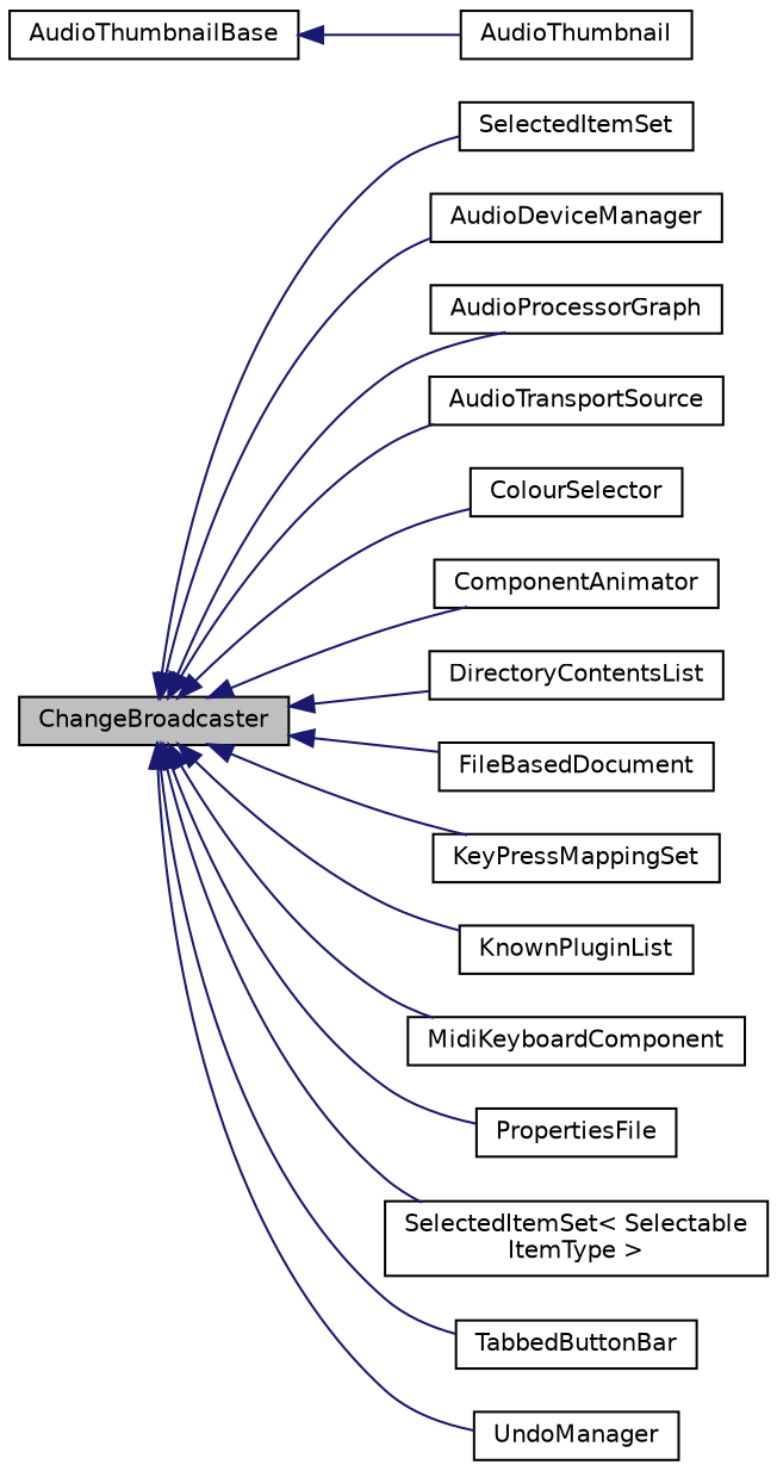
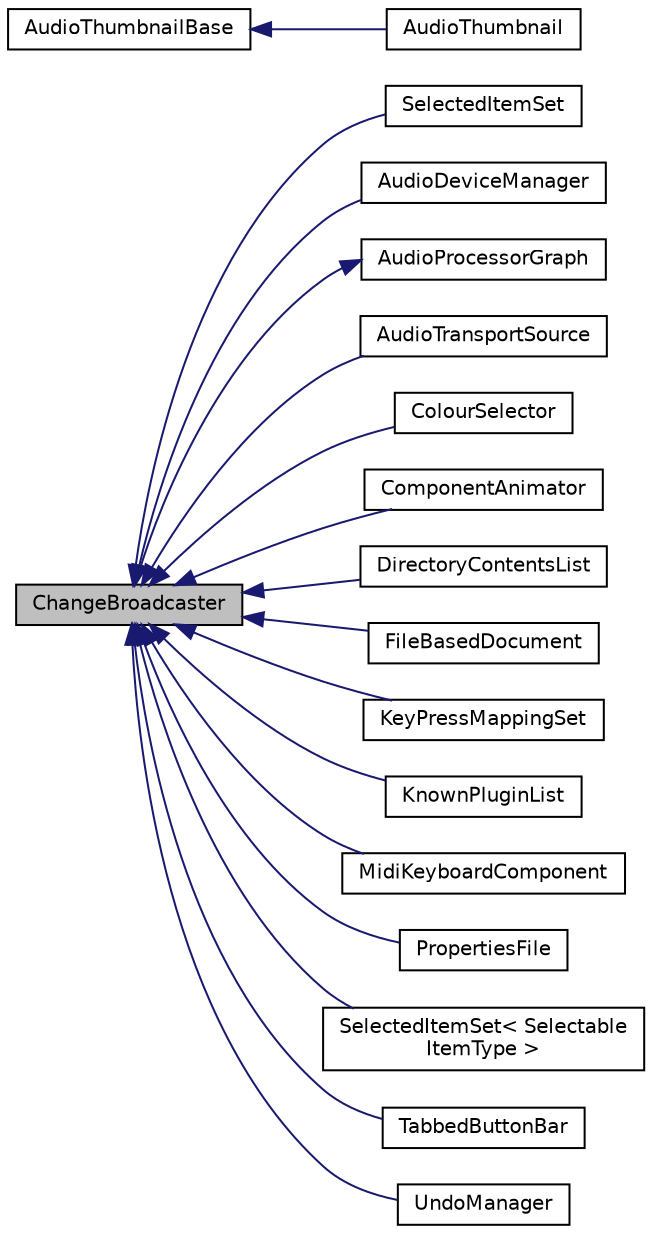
  digraph {
    rankdir=LR
    node [color=black fontname=Helvetica fontsize=10 shape=record]
    edge [color=midnightblue dir=back fontname=Helvetica fontsize=10 labelfontname=Helvetica labelfontsize=10 style=solid]
    n1 [fillcolor=grey75 fontcolor=black height=0.2 label=ChangeBroadcaster style=filled width=0.4]
    n2 [height=0.2 label=SelectedItemSet width=0.4]
    n3 [height=0.2 label=AudioDeviceManager width=0.4]
    n4 [height=0.2 label=AudioProcessorGraph width=0.4]
    n5 [height=0.2 label=AudioTransportSource width=0.4]
    n6 [height=0.2 label=ColourSelector width=0.4]
    n7 [height=0.2 label=ComponentAnimator width=0.4]
    n8 [height=0.2 label=DirectoryContentsList width=0.4]
    n9 [height=0.2 label=FileBasedDocument width=0.4]
    n10 [height=0.2 label=KeyPressMappingSet width=0.4]
    n11 [height=0.2 label=KnownPluginList width=0.4]
    n12 [height=0.2 label=MidiKeyboardComponent width=0.4]
    n13 [height=0.2 label=PropertiesFile width=0.4]
    n14 [height=0.2 label="SelectedItemSet\< Selectable\lItemType \>" width=0.4]
    n15 [height=0.2 label=TabbedButtonBar width=0.4]
    n16 [height=0.2 label=UndoManager width=0.4]
    n17 [height=0.2 label=AudioThumbnailBase width=0.4]
    n18 [height=0.2 label=AudioThumbnail width=0.4]
    n1 -> n2
    n1 -> n3
-   n1 -> n4
+   n4 -> n1
    n1 -> n5
    n1 -> n6
    n1 -> n7
    n1 -> n8
    n1 -> n9
    n1 -> n10
    n1 -> n11
    n1 -> n12
    n1 -> n13
    n1 -> n14
    n1 -> n15
    n1 -> n16
    n17 -> n18
  }
